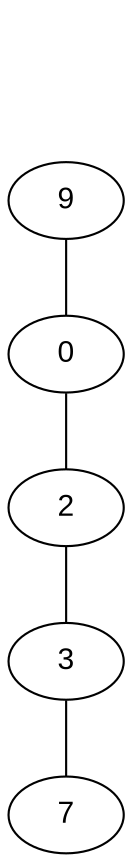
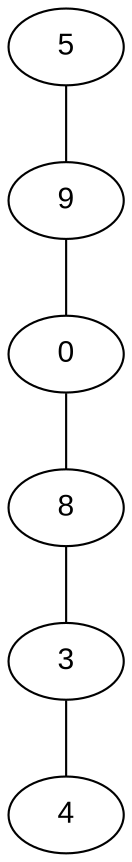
  strict graph {
    fontname="Liberation Sans"
    optimal=6
    node [fontname="Liberation Sans"]
    edge [fontname="Liberation Sans"]
-   2 [weight=2]
+   2 [weight=2 label=8]
    3 [weight=2]
    n3 [label=0]
-   4 [weight=3 label=7]
+   4 [weight=3]
    n5 [label=9]
+   5
    2 -- 3
    3 -- 4
    n3 -- 2
    n5 -- n3
+   5 -- n5
  }
